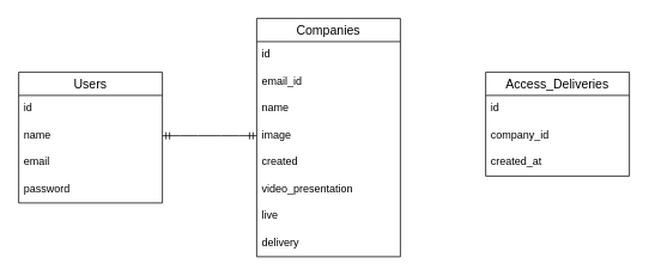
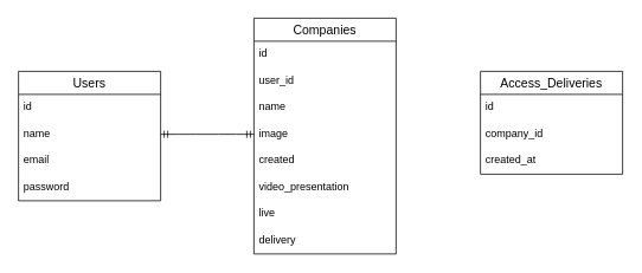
  <mxCell id="0" />
  <mxCell id="1" parent="0" />
  <mxCell id="2" value="Users" style="swimlane;fontStyle=0;childLayout=stackLayout;horizontal=1;startSize=26;horizontalStack=0;resizeParent=1;resizeParentMax=0;resizeLast=0;collapsible=1;marginBottom=0;align=center;fontSize=14;" vertex="1" parent="1"><mxGeometry x="20" y="80" width="160" height="146" as="geometry" /></mxCell>
  <mxCell id="3" value="id" style="text;strokeColor=none;fillColor=none;spacingLeft=4;spacingRight=4;overflow=hidden;rotatable=0;points=[[0,0.5],[1,0.5]];portConstraint=eastwest;fontSize=12;" vertex="1" parent="2"><mxGeometry y="26" width="160" height="30" as="geometry" /></mxCell>
  <mxCell id="4" value="name" style="text;strokeColor=none;fillColor=none;spacingLeft=4;spacingRight=4;overflow=hidden;rotatable=0;points=[[0,0.5],[1,0.5]];portConstraint=eastwest;fontSize=12;" vertex="1" parent="2"><mxGeometry y="56" width="160" height="30" as="geometry" /></mxCell>
  <mxCell id="5" value="email" style="text;strokeColor=none;fillColor=none;spacingLeft=4;spacingRight=4;overflow=hidden;rotatable=0;points=[[0,0.5],[1,0.5]];portConstraint=eastwest;fontSize=12;" vertex="1" parent="2"><mxGeometry y="86" width="160" height="30" as="geometry" /></mxCell>
  <mxCell id="6" value="password" style="text;strokeColor=none;fillColor=none;spacingLeft=4;spacingRight=4;overflow=hidden;rotatable=0;points=[[0,0.5],[1,0.5]];portConstraint=eastwest;fontSize=12;" vertex="1" parent="2"><mxGeometry y="116" width="160" height="30" as="geometry" /></mxCell>
  <mxCell id="7" value="Companies" style="swimlane;fontStyle=0;childLayout=stackLayout;horizontal=1;startSize=26;horizontalStack=0;resizeParent=1;resizeParentMax=0;resizeLast=0;collapsible=1;marginBottom=0;align=center;fontSize=14;" vertex="1" parent="1"><mxGeometry x="285" y="20" width="160" height="266" as="geometry" /></mxCell>
  <mxCell id="8" value="id" style="text;strokeColor=none;fillColor=none;spacingLeft=4;spacingRight=4;overflow=hidden;rotatable=0;points=[[0,0.5],[1,0.5]];portConstraint=eastwest;fontSize=12;" vertex="1" parent="7"><mxGeometry y="26" width="160" height="30" as="geometry" /></mxCell>
- <mxCell id="9" value="email_id" style="text;strokeColor=none;fillColor=none;spacingLeft=4;spacingRight=4;overflow=hidden;rotatable=0;points=[[0,0.5],[1,0.5]];portConstraint=eastwest;fontSize=12;" vertex="1" parent="7"><mxGeometry y="56" width="160" height="30" as="geometry" /></mxCell>
+ <mxCell id="9" value="user_id" style="text;strokeColor=none;fillColor=none;spacingLeft=4;spacingRight=4;overflow=hidden;rotatable=0;points=[[0,0.5],[1,0.5]];portConstraint=eastwest;fontSize=12;" vertex="1" parent="7"><mxGeometry y="56" width="160" height="30" as="geometry" /></mxCell>
  <mxCell id="10" value="name" style="text;strokeColor=none;fillColor=none;spacingLeft=4;spacingRight=4;overflow=hidden;rotatable=0;points=[[0,0.5],[1,0.5]];portConstraint=eastwest;fontSize=12;" vertex="1" parent="7"><mxGeometry y="86" width="160" height="30" as="geometry" /></mxCell>
  <mxCell id="11" value="image" style="text;strokeColor=none;fillColor=none;spacingLeft=4;spacingRight=4;overflow=hidden;rotatable=0;points=[[0,0.5],[1,0.5]];portConstraint=eastwest;fontSize=12;" vertex="1" parent="7"><mxGeometry y="116" width="160" height="30" as="geometry" /></mxCell>
  <mxCell id="12" value="created" style="text;strokeColor=none;fillColor=none;spacingLeft=4;spacingRight=4;overflow=hidden;rotatable=0;points=[[0,0.5],[1,0.5]];portConstraint=eastwest;fontSize=12;" vertex="1" parent="7"><mxGeometry y="146" width="160" height="30" as="geometry" /></mxCell>
  <mxCell id="13" value="video_presentation" style="text;strokeColor=none;fillColor=none;spacingLeft=4;spacingRight=4;overflow=hidden;rotatable=0;points=[[0,0.5],[1,0.5]];portConstraint=eastwest;fontSize=12;" vertex="1" parent="7"><mxGeometry y="176" width="160" height="30" as="geometry" /></mxCell>
  <mxCell id="14" value="live" style="text;strokeColor=none;fillColor=none;spacingLeft=4;spacingRight=4;overflow=hidden;rotatable=0;points=[[0,0.5],[1,0.5]];portConstraint=eastwest;fontSize=12;" vertex="1" parent="7"><mxGeometry y="206" width="160" height="30" as="geometry" /></mxCell>
  <mxCell id="15" value="delivery" style="text;strokeColor=none;fillColor=none;spacingLeft=4;spacingRight=4;overflow=hidden;rotatable=0;points=[[0,0.5],[1,0.5]];portConstraint=eastwest;fontSize=12;" vertex="1" parent="7"><mxGeometry y="236" width="160" height="30" as="geometry" /></mxCell>
  <mxCell id="16" value="Access_Deliveries" style="swimlane;fontStyle=0;childLayout=stackLayout;horizontal=1;startSize=26;horizontalStack=0;resizeParent=1;resizeParentMax=0;resizeLast=0;collapsible=1;marginBottom=0;align=center;fontSize=14;" vertex="1" parent="1"><mxGeometry x="540" y="80" width="160" height="116" as="geometry" /></mxCell>
  <mxCell id="17" value="id" style="text;strokeColor=none;fillColor=none;spacingLeft=4;spacingRight=4;overflow=hidden;rotatable=0;points=[[0,0.5],[1,0.5]];portConstraint=eastwest;fontSize=12;" vertex="1" parent="16"><mxGeometry y="26" width="160" height="30" as="geometry" /></mxCell>
  <mxCell id="18" value="company_id" style="text;strokeColor=none;fillColor=none;spacingLeft=4;spacingRight=4;overflow=hidden;rotatable=0;points=[[0,0.5],[1,0.5]];portConstraint=eastwest;fontSize=12;" vertex="1" parent="16"><mxGeometry y="56" width="160" height="30" as="geometry" /></mxCell>
  <mxCell id="19" value="created_at" style="text;strokeColor=none;fillColor=none;spacingLeft=4;spacingRight=4;overflow=hidden;rotatable=0;points=[[0,0.5],[1,0.5]];portConstraint=eastwest;fontSize=12;" vertex="1" parent="16"><mxGeometry y="86" width="160" height="30" as="geometry" /></mxCell>
  <mxCell id="20" value="" style="edgeStyle=entityRelationEdgeStyle;fontSize=12;html=1;endArrow=ERmandOne;startArrow=ERmandOne;entryX=0;entryY=0.5;entryDx=0;entryDy=0;exitX=1;exitY=0.5;exitDx=0;exitDy=0;" edge="1" parent="1" source="4" target="11"><mxGeometry width="100" height="100" relative="1" as="geometry"><mxPoint x="250" y="133" as="sourcePoint" /><mxPoint x="290" y="173" as="targetPoint" /></mxGeometry></mxCell>
